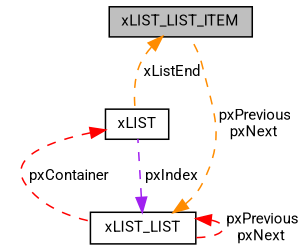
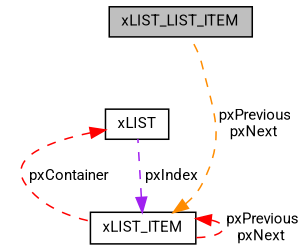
  digraph {
    fontname=Roboto
    node [color=black fillcolor=white fontname=Roboto fontsize=10 shape=record style=filled]
    edge [color=darkorange dir=back fontname=Roboto fontsize=10 labelfontname=Helvetica labelfontsize=10 style=dashed]
    n1 [fillcolor=grey75 fontcolor=black height=0.2 label=xLIST_LIST_ITEM width=0.4]
    n2 [height=0.2 label=xLIST width=0.4]
-   n3 [height=0.2 label=xLIST_LIST width=0.4]
-   n1 -> n2 [label=" xListEnd"]
+   n3 [height=0.2 label=xLIST_ITEM width=0.4]
    n2 -> n3 [color=red label=" pxContainer"]
    n3 -> n1 [label=" pxPrevious\npxNext"]
    n3 -> n2 [color=purple label=" pxIndex"]
    n3 -> n3 [color=red label=" pxPrevious\npxNext"]
  }
